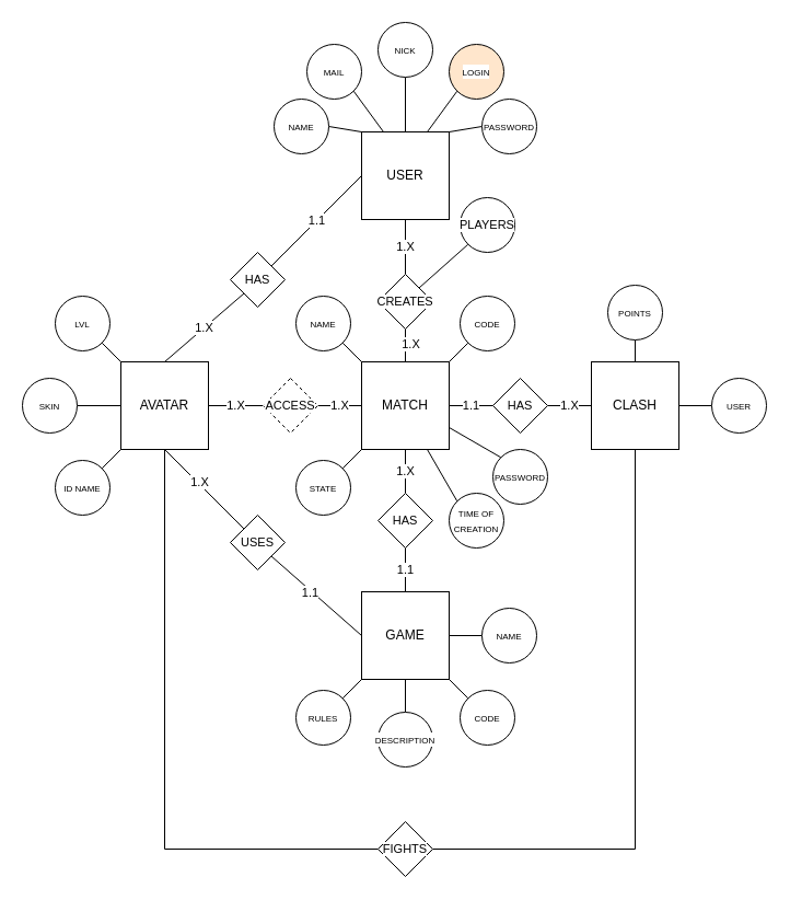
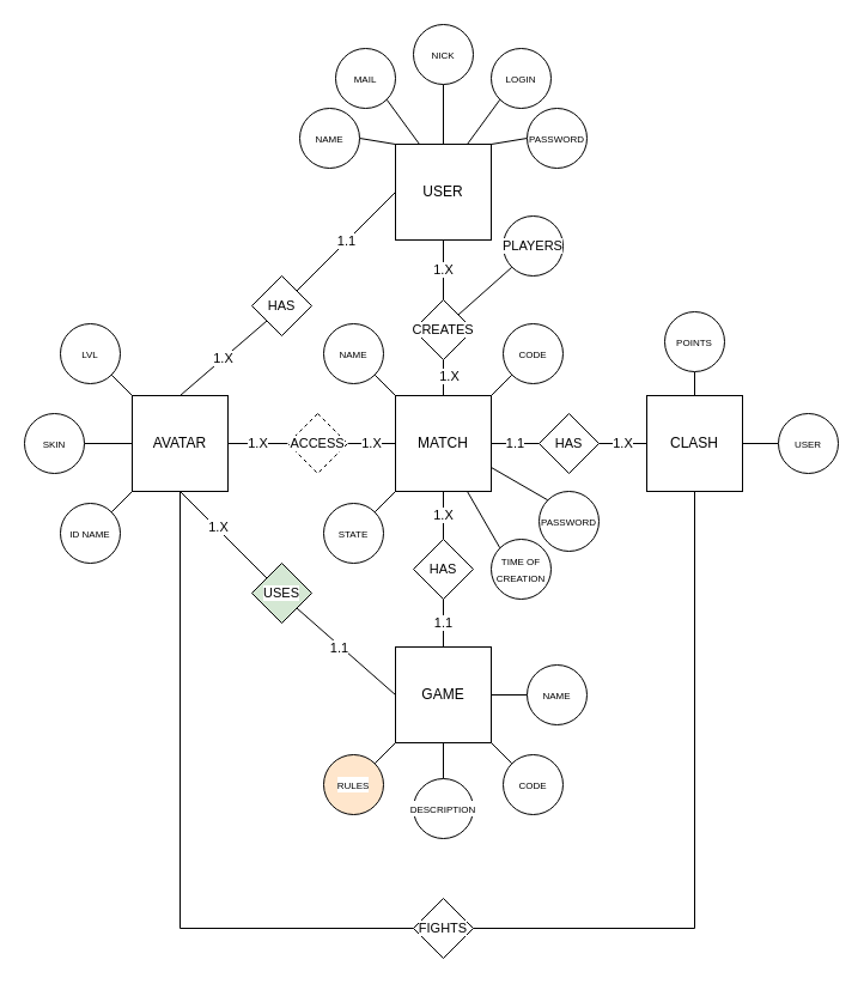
  <mxCell id="0" />
  <mxCell id="1" parent="0" />
  <mxCell id="2" value="1.X" style="edgeStyle=none;shape=connector;rounded=0;orthogonalLoop=1;jettySize=auto;html=1;exitX=0.5;exitY=0;exitDx=0;exitDy=0;entryX=0.5;entryY=1;entryDx=0;entryDy=0;strokeColor=default;align=center;verticalAlign=middle;fontFamily=Helvetica;fontSize=11;fontColor=default;labelBackgroundColor=default;endArrow=none;" edge="1" parent="1" source="43" target="15"><mxGeometry relative="1" as="geometry" /></mxCell>
  <mxCell id="3" style="edgeStyle=none;shape=connector;rounded=0;orthogonalLoop=1;jettySize=auto;html=1;exitX=0.5;exitY=1;exitDx=0;exitDy=0;entryX=0.5;entryY=0;entryDx=0;entryDy=0;strokeColor=default;align=center;verticalAlign=middle;fontFamily=Helvetica;fontSize=11;fontColor=default;labelBackgroundColor=default;endArrow=none;" edge="1" parent="1" source="4" target="52"><mxGeometry relative="1" as="geometry" /></mxCell>
  <mxCell id="4" value="GAME" style="whiteSpace=wrap;html=1;aspect=fixed;" vertex="1" parent="1"><mxGeometry x="330" y="540" width="80" height="80" as="geometry" /></mxCell>
  <mxCell id="5" value="1.X" style="edgeStyle=none;shape=connector;rounded=0;orthogonalLoop=1;jettySize=auto;html=1;exitX=1;exitY=0.5;exitDx=0;exitDy=0;entryX=0;entryY=0.5;entryDx=0;entryDy=0;strokeColor=default;align=center;verticalAlign=middle;fontFamily=Helvetica;fontSize=11;fontColor=default;labelBackgroundColor=default;endArrow=none;" edge="1" parent="1" source="33" target="15"><mxGeometry relative="1" as="geometry" /></mxCell>
  <mxCell id="6" style="edgeStyle=none;shape=connector;rounded=0;orthogonalLoop=1;jettySize=auto;html=1;exitX=0.5;exitY=1;exitDx=0;exitDy=0;entryX=0;entryY=0;entryDx=0;entryDy=0;strokeColor=default;align=center;verticalAlign=middle;fontFamily=Helvetica;fontSize=11;fontColor=default;labelBackgroundColor=default;endArrow=none;" edge="1" parent="1" source="9" target="41"><mxGeometry relative="1" as="geometry" /></mxCell>
  <mxCell id="7" value="1.X" style="edgeLabel;html=1;align=center;verticalAlign=middle;resizable=0;points=[];fontFamily=Helvetica;fontSize=11;fontColor=default;labelBackgroundColor=default;" vertex="1" connectable="0" parent="6"><mxGeometry x="-0.159" y="1" relative="1" as="geometry"><mxPoint as="offset" /></mxGeometry></mxCell>
  <mxCell id="8" style="edgeStyle=none;shape=connector;rounded=0;orthogonalLoop=1;jettySize=auto;html=1;exitX=0;exitY=0.5;exitDx=0;exitDy=0;entryX=1;entryY=0.5;entryDx=0;entryDy=0;strokeColor=default;align=center;verticalAlign=middle;fontFamily=Helvetica;fontSize=11;fontColor=default;labelBackgroundColor=default;endArrow=none;" edge="1" parent="1" source="9" target="47"><mxGeometry relative="1" as="geometry" /></mxCell>
  <mxCell id="9" value="AVATAR" style="whiteSpace=wrap;html=1;aspect=fixed;" vertex="1" parent="1"><mxGeometry x="110" y="330" width="80" height="80" as="geometry" /></mxCell>
  <mxCell id="10" style="edgeStyle=none;shape=connector;rounded=0;orthogonalLoop=1;jettySize=auto;html=1;exitX=0.75;exitY=1;exitDx=0;exitDy=0;entryX=0;entryY=0;entryDx=0;entryDy=0;strokeColor=default;align=center;verticalAlign=middle;fontFamily=Helvetica;fontSize=11;fontColor=default;labelBackgroundColor=default;endArrow=none;" edge="1" parent="1" source="15" target="63"><mxGeometry relative="1" as="geometry" /></mxCell>
  <mxCell id="11" style="edgeStyle=none;shape=connector;rounded=0;orthogonalLoop=1;jettySize=auto;html=1;exitX=1;exitY=0.75;exitDx=0;exitDy=0;entryX=0;entryY=0;entryDx=0;entryDy=0;strokeColor=default;align=center;verticalAlign=middle;fontFamily=Helvetica;fontSize=11;fontColor=default;labelBackgroundColor=default;endArrow=none;" edge="1" parent="1" source="15" target="59"><mxGeometry relative="1" as="geometry" /></mxCell>
  <mxCell id="12" style="edgeStyle=none;shape=connector;rounded=0;orthogonalLoop=1;jettySize=auto;html=1;exitX=1;exitY=0;exitDx=0;exitDy=0;entryX=0;entryY=1;entryDx=0;entryDy=0;strokeColor=default;align=center;verticalAlign=middle;fontFamily=Helvetica;fontSize=11;fontColor=default;labelBackgroundColor=default;endArrow=none;" edge="1" parent="1" source="15" target="60"><mxGeometry relative="1" as="geometry" /></mxCell>
  <mxCell id="13" style="edgeStyle=none;shape=connector;rounded=0;orthogonalLoop=1;jettySize=auto;html=1;exitX=0;exitY=0;exitDx=0;exitDy=0;entryX=1;entryY=1;entryDx=0;entryDy=0;strokeColor=default;align=center;verticalAlign=middle;fontFamily=Helvetica;fontSize=11;fontColor=default;labelBackgroundColor=default;endArrow=none;" edge="1" parent="1" source="15" target="61"><mxGeometry relative="1" as="geometry" /></mxCell>
  <mxCell id="14" style="edgeStyle=none;shape=connector;rounded=0;orthogonalLoop=1;jettySize=auto;html=1;exitX=0;exitY=1;exitDx=0;exitDy=0;entryX=1;entryY=0;entryDx=0;entryDy=0;strokeColor=default;align=center;verticalAlign=middle;fontFamily=Helvetica;fontSize=11;fontColor=default;labelBackgroundColor=default;endArrow=none;" edge="1" parent="1" source="15" target="62"><mxGeometry relative="1" as="geometry" /></mxCell>
  <mxCell id="15" value="MATCH" style="whiteSpace=wrap;html=1;aspect=fixed;" vertex="1" parent="1"><mxGeometry x="330" y="330" width="80" height="80" as="geometry" /></mxCell>
  <mxCell id="16" style="edgeStyle=none;shape=connector;rounded=0;orthogonalLoop=1;jettySize=auto;html=1;exitX=0.5;exitY=1;exitDx=0;exitDy=0;entryX=0.5;entryY=0;entryDx=0;entryDy=0;strokeColor=default;align=center;verticalAlign=middle;fontFamily=Helvetica;fontSize=11;fontColor=default;labelBackgroundColor=default;endArrow=none;" edge="1" parent="1" source="35" target="15"><mxGeometry relative="1" as="geometry" /></mxCell>
  <mxCell id="17" value="1.X" style="edgeLabel;html=1;align=center;verticalAlign=middle;resizable=0;points=[];fontFamily=Helvetica;fontSize=11;fontColor=default;labelBackgroundColor=default;" vertex="1" connectable="0" parent="16"><mxGeometry x="-0.133" y="4" relative="1" as="geometry"><mxPoint as="offset" /></mxGeometry></mxCell>
  <mxCell id="18" value="USER" style="whiteSpace=wrap;html=1;aspect=fixed;" vertex="1" parent="1"><mxGeometry x="330" y="120" width="80" height="80" as="geometry" /></mxCell>
  <mxCell id="19" value="1.1" style="edgeStyle=none;shape=connector;rounded=0;orthogonalLoop=1;jettySize=auto;html=1;exitX=0;exitY=0.5;exitDx=0;exitDy=0;entryX=1;entryY=0.5;entryDx=0;entryDy=0;strokeColor=default;align=center;verticalAlign=middle;fontFamily=Helvetica;fontSize=11;fontColor=default;labelBackgroundColor=default;endArrow=none;" edge="1" parent="1" source="46" target="15"><mxGeometry relative="1" as="geometry" /></mxCell>
  <mxCell id="20" style="edgeStyle=none;shape=connector;rounded=0;orthogonalLoop=1;jettySize=auto;html=1;exitX=0.5;exitY=1;exitDx=0;exitDy=0;entryX=1;entryY=0.5;entryDx=0;entryDy=0;strokeColor=default;align=center;verticalAlign=middle;fontFamily=Helvetica;fontSize=11;fontColor=default;labelBackgroundColor=default;endArrow=none;" edge="1" parent="1" source="21" target="44"><mxGeometry relative="1" as="geometry"><Array as="points"><mxPoint x="580" y="775" /></Array></mxGeometry></mxCell>
  <mxCell id="21" value="CLASH" style="whiteSpace=wrap;html=1;aspect=fixed;" vertex="1" parent="1"><mxGeometry x="540" y="330" width="80" height="80" as="geometry" /></mxCell>
  <mxCell id="22" style="edgeStyle=none;shape=connector;rounded=0;orthogonalLoop=1;jettySize=auto;html=1;exitX=1;exitY=0.5;exitDx=0;exitDy=0;entryX=0;entryY=0;entryDx=0;entryDy=0;strokeColor=default;align=center;verticalAlign=middle;fontFamily=Helvetica;fontSize=11;fontColor=default;labelBackgroundColor=default;endArrow=none;" edge="1" parent="1" source="23" target="18"><mxGeometry relative="1" as="geometry" /></mxCell>
  <mxCell id="23" value="&lt;span style=&quot;font-size: 8px;&quot;&gt;NAME&lt;/span&gt;" style="ellipse;whiteSpace=wrap;html=1;aspect=fixed;fontFamily=Helvetica;fontSize=11;fontColor=default;labelBackgroundColor=default;" vertex="1" parent="1"><mxGeometry x="250" y="90" width="50" height="50" as="geometry" /></mxCell>
  <mxCell id="24" style="edgeStyle=none;shape=connector;rounded=0;orthogonalLoop=1;jettySize=auto;html=1;exitX=1;exitY=1;exitDx=0;exitDy=0;entryX=0.25;entryY=0;entryDx=0;entryDy=0;strokeColor=default;align=center;verticalAlign=middle;fontFamily=Helvetica;fontSize=11;fontColor=default;labelBackgroundColor=default;endArrow=none;" edge="1" parent="1" source="25" target="18"><mxGeometry relative="1" as="geometry" /></mxCell>
  <mxCell id="25" value="&lt;span style=&quot;font-size: 8px;&quot;&gt;MAIL&lt;/span&gt;" style="ellipse;whiteSpace=wrap;html=1;aspect=fixed;fontFamily=Helvetica;fontSize=11;fontColor=default;labelBackgroundColor=default;" vertex="1" parent="1"><mxGeometry x="280" y="40" width="50" height="50" as="geometry" /></mxCell>
  <mxCell id="26" style="edgeStyle=none;shape=connector;rounded=0;orthogonalLoop=1;jettySize=auto;html=1;exitX=0.5;exitY=1;exitDx=0;exitDy=0;entryX=0.5;entryY=0;entryDx=0;entryDy=0;strokeColor=default;align=center;verticalAlign=middle;fontFamily=Helvetica;fontSize=11;fontColor=default;labelBackgroundColor=default;endArrow=none;" edge="1" parent="1" source="27" target="18"><mxGeometry relative="1" as="geometry" /></mxCell>
  <mxCell id="27" value="&lt;span style=&quot;font-size: 8px;&quot;&gt;NICK&lt;/span&gt;" style="ellipse;whiteSpace=wrap;html=1;aspect=fixed;fontFamily=Helvetica;fontSize=11;fontColor=default;labelBackgroundColor=default;" vertex="1" parent="1"><mxGeometry x="345" y="20" width="50" height="50" as="geometry" /></mxCell>
  <mxCell id="28" style="edgeStyle=none;shape=connector;rounded=0;orthogonalLoop=1;jettySize=auto;html=1;exitX=0;exitY=1;exitDx=0;exitDy=0;entryX=0.75;entryY=0;entryDx=0;entryDy=0;strokeColor=default;align=center;verticalAlign=middle;fontFamily=Helvetica;fontSize=11;fontColor=default;labelBackgroundColor=default;endArrow=none;" edge="1" parent="1" source="29" target="18"><mxGeometry relative="1" as="geometry" /></mxCell>
- <mxCell id="29" value="&lt;span style=&quot;font-size: 8px;&quot;&gt;LOGIN&lt;/span&gt;" style="ellipse;whiteSpace=wrap;html=1;aspect=fixed;fontFamily=Helvetica;fontSize=11;fontColor=default;labelBackgroundColor=default;fillColor=#ffe6cc;" vertex="1" parent="1"><mxGeometry x="410" y="40" width="50" height="50" as="geometry" /></mxCell>
+ <mxCell id="29" value="&lt;span style=&quot;font-size: 8px;&quot;&gt;LOGIN&lt;/span&gt;" style="ellipse;whiteSpace=wrap;html=1;aspect=fixed;fontFamily=Helvetica;fontSize=11;fontColor=default;labelBackgroundColor=default;" vertex="1" parent="1"><mxGeometry x="410" y="40" width="50" height="50" as="geometry" /></mxCell>
  <mxCell id="30" style="edgeStyle=none;shape=connector;rounded=0;orthogonalLoop=1;jettySize=auto;html=1;exitX=0;exitY=0.5;exitDx=0;exitDy=0;entryX=1;entryY=0;entryDx=0;entryDy=0;strokeColor=default;align=center;verticalAlign=middle;fontFamily=Helvetica;fontSize=11;fontColor=default;labelBackgroundColor=default;endArrow=none;" edge="1" parent="1" source="31" target="18"><mxGeometry relative="1" as="geometry" /></mxCell>
  <mxCell id="31" value="&lt;span style=&quot;font-size: 8px;&quot;&gt;PASSWORD&lt;/span&gt;" style="ellipse;whiteSpace=wrap;html=1;aspect=fixed;fontFamily=Helvetica;fontSize=11;fontColor=default;labelBackgroundColor=default;" vertex="1" parent="1"><mxGeometry x="440" y="90" width="50" height="50" as="geometry" /></mxCell>
  <mxCell id="32" value="1.X" style="edgeStyle=none;shape=connector;rounded=0;orthogonalLoop=1;jettySize=auto;html=1;exitX=1;exitY=0.5;exitDx=0;exitDy=0;entryX=0;entryY=0.5;entryDx=0;entryDy=0;strokeColor=default;align=center;verticalAlign=middle;fontFamily=Helvetica;fontSize=11;fontColor=default;labelBackgroundColor=default;endArrow=none;" edge="1" parent="1" source="9" target="33"><mxGeometry relative="1" as="geometry"><mxPoint x="190" y="370" as="sourcePoint" /><mxPoint x="330" y="370" as="targetPoint" /></mxGeometry></mxCell>
  <mxCell id="33" value="ACCESS" style="rhombus;whiteSpace=wrap;html=1;fontFamily=Helvetica;fontSize=11;fontColor=default;labelBackgroundColor=default;dashed=1;" vertex="1" parent="1"><mxGeometry x="240" y="345" width="50" height="50" as="geometry" /></mxCell>
  <mxCell id="34" value="1.X" style="edgeStyle=none;shape=connector;rounded=0;orthogonalLoop=1;jettySize=auto;html=1;exitX=0.5;exitY=1;exitDx=0;exitDy=0;entryX=0.5;entryY=0;entryDx=0;entryDy=0;strokeColor=default;align=center;verticalAlign=middle;fontFamily=Helvetica;fontSize=11;fontColor=default;labelBackgroundColor=default;endArrow=none;" edge="1" parent="1" source="18" target="35"><mxGeometry relative="1" as="geometry"><mxPoint x="370" y="210" as="sourcePoint" /><mxPoint x="370" y="330" as="targetPoint" /></mxGeometry></mxCell>
  <mxCell id="35" value="CREATES" style="rhombus;whiteSpace=wrap;html=1;fontFamily=Helvetica;fontSize=11;fontColor=default;labelBackgroundColor=default;" vertex="1" parent="1"><mxGeometry x="345" y="250" width="50" height="50" as="geometry" /></mxCell>
  <mxCell id="36" value="1.1" style="edgeStyle=none;shape=connector;rounded=0;orthogonalLoop=1;jettySize=auto;html=1;exitX=1;exitY=0;exitDx=0;exitDy=0;entryX=0;entryY=0.5;entryDx=0;entryDy=0;strokeColor=default;align=center;verticalAlign=middle;fontFamily=Helvetica;fontSize=11;fontColor=default;labelBackgroundColor=default;endArrow=none;" edge="1" parent="1" source="38" target="18"><mxGeometry relative="1" as="geometry" /></mxCell>
  <mxCell id="37" value="1.X" style="edgeStyle=none;shape=connector;rounded=0;orthogonalLoop=1;jettySize=auto;html=1;exitX=0;exitY=1;exitDx=0;exitDy=0;entryX=0.5;entryY=0;entryDx=0;entryDy=0;strokeColor=default;align=center;verticalAlign=middle;fontFamily=Helvetica;fontSize=11;fontColor=default;labelBackgroundColor=default;endArrow=none;" edge="1" parent="1" source="38" target="9"><mxGeometry relative="1" as="geometry" /></mxCell>
  <mxCell id="38" value="HAS" style="rhombus;whiteSpace=wrap;html=1;fontFamily=Helvetica;fontSize=11;fontColor=default;labelBackgroundColor=default;" vertex="1" parent="1"><mxGeometry x="210" y="230" width="50" height="50" as="geometry" /></mxCell>
  <mxCell id="39" style="edgeStyle=none;shape=connector;rounded=0;orthogonalLoop=1;jettySize=auto;html=1;exitX=1;exitY=1;exitDx=0;exitDy=0;entryX=0;entryY=0.5;entryDx=0;entryDy=0;strokeColor=default;align=center;verticalAlign=middle;fontFamily=Helvetica;fontSize=11;fontColor=default;labelBackgroundColor=default;endArrow=none;" edge="1" parent="1" source="41" target="4"><mxGeometry relative="1" as="geometry" /></mxCell>
  <mxCell id="40" value="1.1" style="edgeLabel;html=1;align=center;verticalAlign=middle;resizable=0;points=[];fontFamily=Helvetica;fontSize=11;fontColor=default;labelBackgroundColor=default;" vertex="1" connectable="0" parent="39"><mxGeometry x="-0.137" y="-2" relative="1" as="geometry"><mxPoint x="1" as="offset" /></mxGeometry></mxCell>
- <mxCell id="41" value="USES" style="rhombus;whiteSpace=wrap;html=1;fontFamily=Helvetica;fontSize=11;fontColor=default;labelBackgroundColor=default;" vertex="1" parent="1"><mxGeometry x="210" y="470" width="50" height="50" as="geometry" /></mxCell>
+ <mxCell id="41" value="USES" style="rhombus;whiteSpace=wrap;html=1;fontFamily=Helvetica;fontSize=11;fontColor=default;labelBackgroundColor=default;fillColor=#d5e8d4;" vertex="1" parent="1"><mxGeometry x="210" y="470" width="50" height="50" as="geometry" /></mxCell>
  <mxCell id="42" value="1.1" style="edgeStyle=none;shape=connector;rounded=0;orthogonalLoop=1;jettySize=auto;html=1;exitX=0.5;exitY=0;exitDx=0;exitDy=0;entryX=0.5;entryY=1;entryDx=0;entryDy=0;strokeColor=default;align=center;verticalAlign=middle;fontFamily=Helvetica;fontSize=11;fontColor=default;labelBackgroundColor=default;endArrow=none;" edge="1" parent="1" source="4" target="43"><mxGeometry relative="1" as="geometry"><mxPoint x="370" y="540" as="sourcePoint" /><mxPoint x="370" y="410" as="targetPoint" /></mxGeometry></mxCell>
  <mxCell id="43" value="HAS" style="rhombus;whiteSpace=wrap;html=1;fontFamily=Helvetica;fontSize=11;fontColor=default;labelBackgroundColor=default;" vertex="1" parent="1"><mxGeometry x="345" y="450" width="50" height="50" as="geometry" /></mxCell>
  <mxCell id="44" value="FIGHTS" style="rhombus;whiteSpace=wrap;html=1;fontFamily=Helvetica;fontSize=11;fontColor=default;labelBackgroundColor=default;" vertex="1" parent="1"><mxGeometry x="345" y="750" width="50" height="50" as="geometry" /></mxCell>
  <mxCell id="45" value="1.X" style="edgeStyle=none;shape=connector;rounded=0;orthogonalLoop=1;jettySize=auto;html=1;exitX=0;exitY=0.5;exitDx=0;exitDy=0;entryX=1;entryY=0.5;entryDx=0;entryDy=0;strokeColor=default;align=center;verticalAlign=middle;fontFamily=Helvetica;fontSize=11;fontColor=default;labelBackgroundColor=default;endArrow=none;" edge="1" parent="1" source="21" target="46"><mxGeometry relative="1" as="geometry"><mxPoint x="540" y="370" as="sourcePoint" /><mxPoint x="410" y="370" as="targetPoint" /><Array as="points"><mxPoint x="520" y="370" /></Array></mxGeometry></mxCell>
  <mxCell id="46" value="HAS" style="rhombus;whiteSpace=wrap;html=1;fontFamily=Helvetica;fontSize=11;fontColor=default;labelBackgroundColor=default;" vertex="1" parent="1"><mxGeometry x="450" y="345" width="50" height="50" as="geometry" /></mxCell>
  <mxCell id="47" value="&lt;span style=&quot;font-size: 8px;&quot;&gt;SKIN&lt;/span&gt;" style="ellipse;whiteSpace=wrap;html=1;aspect=fixed;fontFamily=Helvetica;fontSize=11;fontColor=default;labelBackgroundColor=default;" vertex="1" parent="1"><mxGeometry x="20" y="345" width="50" height="50" as="geometry" /></mxCell>
  <mxCell id="48" style="edgeStyle=none;shape=connector;rounded=0;orthogonalLoop=1;jettySize=auto;html=1;exitX=1;exitY=1;exitDx=0;exitDy=0;entryX=0;entryY=0;entryDx=0;entryDy=0;strokeColor=default;align=center;verticalAlign=middle;fontFamily=Helvetica;fontSize=11;fontColor=default;labelBackgroundColor=default;endArrow=none;" edge="1" parent="1" source="49" target="9"><mxGeometry relative="1" as="geometry" /></mxCell>
  <mxCell id="49" value="&lt;span style=&quot;font-size: 8px;&quot;&gt;LVL&lt;/span&gt;" style="ellipse;whiteSpace=wrap;html=1;aspect=fixed;fontFamily=Helvetica;fontSize=11;fontColor=default;labelBackgroundColor=default;" vertex="1" parent="1"><mxGeometry x="50" y="270" width="50" height="50" as="geometry" /></mxCell>
  <mxCell id="50" style="edgeStyle=none;shape=connector;rounded=0;orthogonalLoop=1;jettySize=auto;html=1;exitX=0;exitY=0;exitDx=0;exitDy=0;entryX=1;entryY=1;entryDx=0;entryDy=0;strokeColor=default;align=center;verticalAlign=middle;fontFamily=Helvetica;fontSize=11;fontColor=default;labelBackgroundColor=default;endArrow=none;" edge="1" parent="1" source="51" target="4"><mxGeometry relative="1" as="geometry" /></mxCell>
  <mxCell id="51" value="&lt;span style=&quot;font-size: 8px;&quot;&gt;CODE&lt;/span&gt;" style="ellipse;whiteSpace=wrap;html=1;aspect=fixed;fontFamily=Helvetica;fontSize=11;fontColor=default;labelBackgroundColor=default;" vertex="1" parent="1"><mxGeometry x="420" y="630" width="50" height="50" as="geometry" /></mxCell>
  <mxCell id="52" value="&lt;span style=&quot;font-size: 8px;&quot;&gt;DESCRIPTION&lt;/span&gt;" style="ellipse;whiteSpace=wrap;html=1;aspect=fixed;fontFamily=Helvetica;fontSize=11;fontColor=default;labelBackgroundColor=default;" vertex="1" parent="1"><mxGeometry x="345" y="650" width="50" height="50" as="geometry" /></mxCell>
  <mxCell id="53" style="edgeStyle=none;shape=connector;rounded=0;orthogonalLoop=1;jettySize=auto;html=1;exitX=0;exitY=0.5;exitDx=0;exitDy=0;entryX=1;entryY=0.5;entryDx=0;entryDy=0;strokeColor=default;align=center;verticalAlign=middle;fontFamily=Helvetica;fontSize=11;fontColor=default;labelBackgroundColor=default;endArrow=none;" edge="1" parent="1" source="54" target="4"><mxGeometry relative="1" as="geometry" /></mxCell>
  <mxCell id="54" value="&lt;span style=&quot;font-size: 8px;&quot;&gt;NAME&lt;/span&gt;" style="ellipse;whiteSpace=wrap;html=1;aspect=fixed;fontFamily=Helvetica;fontSize=11;fontColor=default;labelBackgroundColor=default;" vertex="1" parent="1"><mxGeometry x="440" y="555" width="50" height="50" as="geometry" /></mxCell>
  <mxCell id="55" style="edgeStyle=none;shape=connector;rounded=0;orthogonalLoop=1;jettySize=auto;html=1;exitX=1;exitY=0;exitDx=0;exitDy=0;entryX=0;entryY=1;entryDx=0;entryDy=0;strokeColor=default;align=center;verticalAlign=middle;fontFamily=Helvetica;fontSize=11;fontColor=default;labelBackgroundColor=default;endArrow=none;" edge="1" parent="1" source="56" target="9"><mxGeometry relative="1" as="geometry" /></mxCell>
  <mxCell id="56" value="&lt;span style=&quot;font-size: 8px;&quot;&gt;ID NAME&lt;/span&gt;" style="ellipse;whiteSpace=wrap;html=1;aspect=fixed;fontFamily=Helvetica;fontSize=11;fontColor=default;labelBackgroundColor=default;" vertex="1" parent="1"><mxGeometry x="50" y="420" width="50" height="50" as="geometry" /></mxCell>
  <mxCell id="57" style="edgeStyle=none;shape=connector;rounded=0;orthogonalLoop=1;jettySize=auto;html=1;exitX=1;exitY=0;exitDx=0;exitDy=0;entryX=0;entryY=1;entryDx=0;entryDy=0;strokeColor=default;align=center;verticalAlign=middle;fontFamily=Helvetica;fontSize=11;fontColor=default;labelBackgroundColor=default;endArrow=none;" edge="1" parent="1" source="58" target="4"><mxGeometry relative="1" as="geometry" /></mxCell>
- <mxCell id="58" value="&lt;span style=&quot;font-size: 8px;&quot;&gt;RULES&lt;/span&gt;" style="ellipse;whiteSpace=wrap;html=1;aspect=fixed;fontFamily=Helvetica;fontSize=11;fontColor=default;labelBackgroundColor=default;" vertex="1" parent="1"><mxGeometry x="270" y="630" width="50" height="50" as="geometry" /></mxCell>
+ <mxCell id="58" value="&lt;span style=&quot;font-size: 8px;&quot;&gt;RULES&lt;/span&gt;" style="ellipse;whiteSpace=wrap;html=1;aspect=fixed;fontFamily=Helvetica;fontSize=11;fontColor=default;labelBackgroundColor=default;fillColor=#ffe6cc;" vertex="1" parent="1"><mxGeometry x="270" y="630" width="50" height="50" as="geometry" /></mxCell>
  <mxCell id="59" value="&lt;span style=&quot;font-size: 8px;&quot;&gt;PASSWORD&lt;/span&gt;" style="ellipse;whiteSpace=wrap;html=1;aspect=fixed;fontFamily=Helvetica;fontSize=11;fontColor=default;labelBackgroundColor=default;" vertex="1" parent="1"><mxGeometry x="450" y="410" width="50" height="50" as="geometry" /></mxCell>
  <mxCell id="60" value="&lt;span style=&quot;font-size: 8px;&quot;&gt;CODE&lt;/span&gt;" style="ellipse;whiteSpace=wrap;html=1;aspect=fixed;fontFamily=Helvetica;fontSize=11;fontColor=default;labelBackgroundColor=default;" vertex="1" parent="1"><mxGeometry x="420" y="270" width="50" height="50" as="geometry" /></mxCell>
  <mxCell id="61" value="&lt;span style=&quot;font-size: 8px;&quot;&gt;NAME&lt;/span&gt;" style="ellipse;whiteSpace=wrap;html=1;aspect=fixed;fontFamily=Helvetica;fontSize=11;fontColor=default;labelBackgroundColor=default;" vertex="1" parent="1"><mxGeometry x="270" y="270" width="50" height="50" as="geometry" /></mxCell>
  <mxCell id="62" value="&lt;span style=&quot;font-size: 8px;&quot;&gt;STATE&lt;/span&gt;" style="ellipse;whiteSpace=wrap;html=1;aspect=fixed;fontFamily=Helvetica;fontSize=11;fontColor=default;labelBackgroundColor=default;" vertex="1" parent="1"><mxGeometry x="270" y="420" width="50" height="50" as="geometry" /></mxCell>
  <mxCell id="63" value="&lt;span style=&quot;font-size: 8px;&quot;&gt;TIME OF&lt;/span&gt;&lt;div&gt;&lt;span style=&quot;font-size: 8px;&quot;&gt;CREATION&lt;/span&gt;&lt;/div&gt;" style="ellipse;whiteSpace=wrap;html=1;aspect=fixed;fontFamily=Helvetica;fontSize=11;fontColor=default;labelBackgroundColor=default;" vertex="1" parent="1"><mxGeometry x="410" y="450" width="50" height="50" as="geometry" /></mxCell>
  <mxCell id="64" style="edgeStyle=none;shape=connector;rounded=0;orthogonalLoop=1;jettySize=auto;html=1;exitX=0;exitY=1;exitDx=0;exitDy=0;entryX=1;entryY=0;entryDx=0;entryDy=0;strokeColor=default;align=center;verticalAlign=middle;fontFamily=Helvetica;fontSize=11;fontColor=default;labelBackgroundColor=default;endArrow=none;" edge="1" parent="1" source="65" target="35"><mxGeometry relative="1" as="geometry" /></mxCell>
  <mxCell id="65" value="PLAYERS" style="ellipse;whiteSpace=wrap;html=1;aspect=fixed;fontFamily=Helvetica;fontSize=11;fontColor=default;labelBackgroundColor=default;" vertex="1" parent="1"><mxGeometry x="420" y="180" width="50" height="50" as="geometry" /></mxCell>
  <mxCell id="66" style="edgeStyle=none;shape=connector;rounded=0;orthogonalLoop=1;jettySize=auto;html=1;exitX=0;exitY=0.5;exitDx=0;exitDy=0;strokeColor=default;align=center;verticalAlign=middle;fontFamily=Helvetica;fontSize=11;fontColor=default;labelBackgroundColor=default;endArrow=none;entryX=0.5;entryY=1;entryDx=0;entryDy=0;" edge="1" parent="1" source="44" target="9"><mxGeometry relative="1" as="geometry"><Array as="points"><mxPoint x="150" y="775" /></Array></mxGeometry></mxCell>
  <mxCell id="67" style="edgeStyle=none;shape=connector;rounded=0;orthogonalLoop=1;jettySize=auto;html=1;exitX=0;exitY=0.5;exitDx=0;exitDy=0;entryX=1;entryY=0.5;entryDx=0;entryDy=0;strokeColor=default;align=center;verticalAlign=middle;fontFamily=Helvetica;fontSize=11;fontColor=default;labelBackgroundColor=default;endArrow=none;" edge="1" parent="1" source="68" target="21"><mxGeometry relative="1" as="geometry" /></mxCell>
  <mxCell id="68" value="&lt;span style=&quot;font-size: 8px;&quot;&gt;USER&lt;/span&gt;" style="ellipse;whiteSpace=wrap;html=1;aspect=fixed;fontFamily=Helvetica;fontSize=11;fontColor=default;labelBackgroundColor=default;" vertex="1" parent="1"><mxGeometry x="650" y="345" width="50" height="50" as="geometry" /></mxCell>
  <mxCell id="69" style="edgeStyle=none;shape=connector;rounded=0;orthogonalLoop=1;jettySize=auto;html=1;exitX=0.5;exitY=1;exitDx=0;exitDy=0;entryX=0.5;entryY=0;entryDx=0;entryDy=0;strokeColor=default;align=center;verticalAlign=middle;fontFamily=Helvetica;fontSize=11;fontColor=default;labelBackgroundColor=default;endArrow=none;" edge="1" parent="1" source="70" target="21"><mxGeometry relative="1" as="geometry" /></mxCell>
  <mxCell id="70" value="&lt;span style=&quot;font-size: 8px;&quot;&gt;POINTS&lt;/span&gt;" style="ellipse;whiteSpace=wrap;html=1;aspect=fixed;fontFamily=Helvetica;fontSize=11;fontColor=default;labelBackgroundColor=default;" vertex="1" parent="1"><mxGeometry x="555" y="260" width="50" height="50" as="geometry" /></mxCell>
